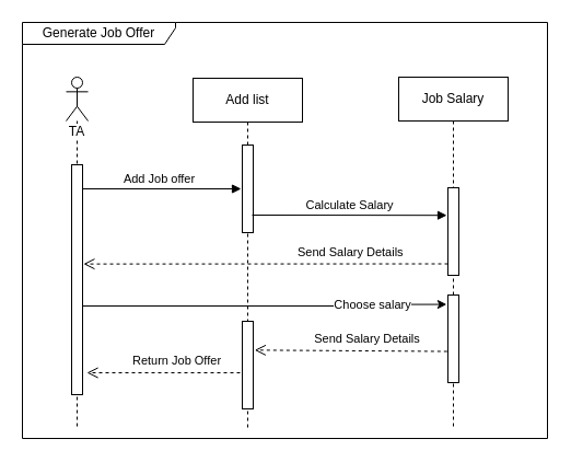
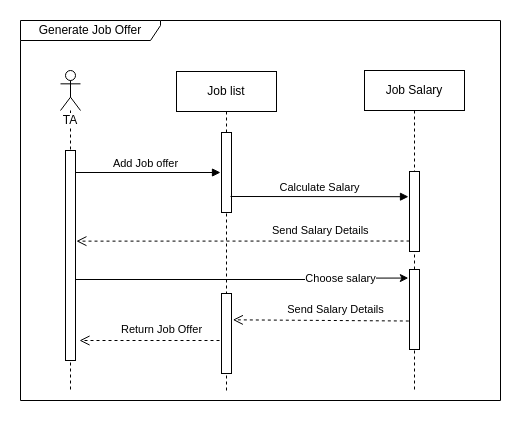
  <mxCell id="0" />
  <mxCell id="1" parent="0" />
  <mxCell id="2" value="Generate Job Offer" style="shape=umlFrame;whiteSpace=wrap;html=1;labelBackgroundColor=#FFFFFF;width=140;height=20;" vertex="1" parent="1"><mxGeometry x="20" y="20" width="480" height="380" as="geometry" /></mxCell>
  <mxCell id="3" value="Add Job offer" style="html=1;verticalAlign=bottom;endArrow=block;rounded=0;" parent="1" edge="1" source="5"><mxGeometry width="80" relative="1" as="geometry"><mxPoint x="70" y="350" as="sourcePoint" /><mxPoint x="220" y="172" as="targetPoint" /></mxGeometry></mxCell>
  <mxCell id="4" value="Send Salary Details" style="html=1;verticalAlign=bottom;endArrow=open;dashed=1;endSize=8;rounded=0;strokeColor=#000000;entryX=1.087;entryY=0.383;entryDx=0;entryDy=0;entryPerimeter=0;align=left;exitX=0.003;exitY=0.869;exitDx=0;exitDy=0;exitPerimeter=0;" parent="1" edge="1" source="11"><mxGeometry x="-0.168" y="-2" relative="1" as="geometry"><mxPoint x="425.5" y="240.64" as="sourcePoint" /><mxPoint x="75.87" y="240.64" as="targetPoint" /><mxPoint as="offset" /></mxGeometry></mxCell>
  <mxCell id="5" value="&lt;span style=&quot;background-color: rgb(255 , 255 , 255)&quot;&gt;TA&lt;/span&gt;" style="shape=umlLifeline;participant=umlActor;perimeter=lifelinePerimeter;whiteSpace=wrap;html=1;container=1;collapsible=0;recursiveResize=0;verticalAlign=top;spacingTop=36;outlineConnect=0;" parent="1" vertex="1"><mxGeometry x="60" y="70" width="20" height="320" as="geometry" /></mxCell>
  <mxCell id="6" value="" style="html=1;points=[];perimeter=orthogonalPerimeter;" parent="5" vertex="1"><mxGeometry x="5" y="80" width="10" height="210" as="geometry" /></mxCell>
- <mxCell id="7" value="Add list" style="shape=umlLifeline;perimeter=lifelinePerimeter;whiteSpace=wrap;html=1;container=1;collapsible=0;recursiveResize=0;outlineConnect=0;" parent="1" vertex="1"><mxGeometry x="176" y="71" width="100" height="319" as="geometry" /></mxCell>
+ <mxCell id="7" value="Job list" style="shape=umlLifeline;perimeter=lifelinePerimeter;whiteSpace=wrap;html=1;container=1;collapsible=0;recursiveResize=0;outlineConnect=0;" parent="1" vertex="1"><mxGeometry x="176" y="71" width="100" height="319" as="geometry" /></mxCell>
  <mxCell id="8" value="" style="html=1;points=[];perimeter=orthogonalPerimeter;" parent="7" vertex="1"><mxGeometry x="45" y="61" width="10" height="80" as="geometry" /></mxCell>
  <mxCell id="9" value="" style="html=1;points=[];perimeter=orthogonalPerimeter;" vertex="1" parent="7"><mxGeometry x="45" y="222" width="10" height="80" as="geometry" /></mxCell>
  <mxCell id="10" value="Job Salary" style="shape=umlLifeline;perimeter=lifelinePerimeter;whiteSpace=wrap;html=1;container=1;collapsible=0;recursiveResize=0;outlineConnect=0;" parent="1" vertex="1"><mxGeometry x="364" y="70" width="100" height="319" as="geometry" /></mxCell>
  <mxCell id="11" value="" style="html=1;points=[];perimeter=orthogonalPerimeter;" parent="10" vertex="1"><mxGeometry x="45" y="101" width="10" height="80" as="geometry" /></mxCell>
  <mxCell id="12" value="" style="html=1;points=[];perimeter=orthogonalPerimeter;" vertex="1" parent="10"><mxGeometry x="45" y="199" width="10" height="80" as="geometry" /></mxCell>
  <mxCell id="13" value="Calculate Salary" style="html=1;verticalAlign=bottom;endArrow=block;rounded=0;entryX=-0.1;entryY=0.315;entryDx=0;entryDy=0;entryPerimeter=0;" parent="1" target="11" edge="1"><mxGeometry width="80" relative="1" as="geometry"><mxPoint x="230" y="196" as="sourcePoint" /><mxPoint x="420" y="196" as="targetPoint" /></mxGeometry></mxCell>
  <mxCell id="14" style="edgeStyle=orthogonalEdgeStyle;rounded=0;orthogonalLoop=1;jettySize=auto;html=1;entryX=-0.115;entryY=0.107;entryDx=0;entryDy=0;entryPerimeter=0;" edge="1" parent="1" source="6" target="12"><mxGeometry relative="1" as="geometry"><mxPoint x="360" y="300" as="targetPoint" /><Array as="points"><mxPoint x="360" y="279" /></Array></mxGeometry></mxCell>
  <mxCell id="15" value="Choose salary" style="edgeLabel;html=1;align=center;verticalAlign=middle;resizable=0;points=[];" vertex="1" connectable="0" parent="14"><mxGeometry x="0.582" y="2" relative="1" as="geometry"><mxPoint as="offset" /></mxGeometry></mxCell>
  <mxCell id="16" value="Return Job Offer" style="html=1;verticalAlign=bottom;endArrow=open;dashed=1;endSize=8;rounded=0;strokeColor=#000000;align=center;" edge="1" parent="1"><mxGeometry x="-0.168" y="-2" relative="1" as="geometry"><mxPoint x="219" y="340" as="sourcePoint" /><mxPoint x="79" y="340" as="targetPoint" /><mxPoint as="offset" /></mxGeometry></mxCell>
  <mxCell id="17" value="Send Salary Details" style="html=1;verticalAlign=bottom;endArrow=open;dashed=1;endSize=8;rounded=0;strokeColor=#000000;align=center;entryX=1.133;entryY=0.329;entryDx=0;entryDy=0;entryPerimeter=0;exitX=-0.067;exitY=0.644;exitDx=0;exitDy=0;exitPerimeter=0;" edge="1" parent="1" source="12" target="9"><mxGeometry x="-0.168" y="-2" relative="1" as="geometry"><mxPoint x="424.63" y="320" as="sourcePoint" /><mxPoint x="75" y="320" as="targetPoint" /><mxPoint as="offset" /></mxGeometry></mxCell>
